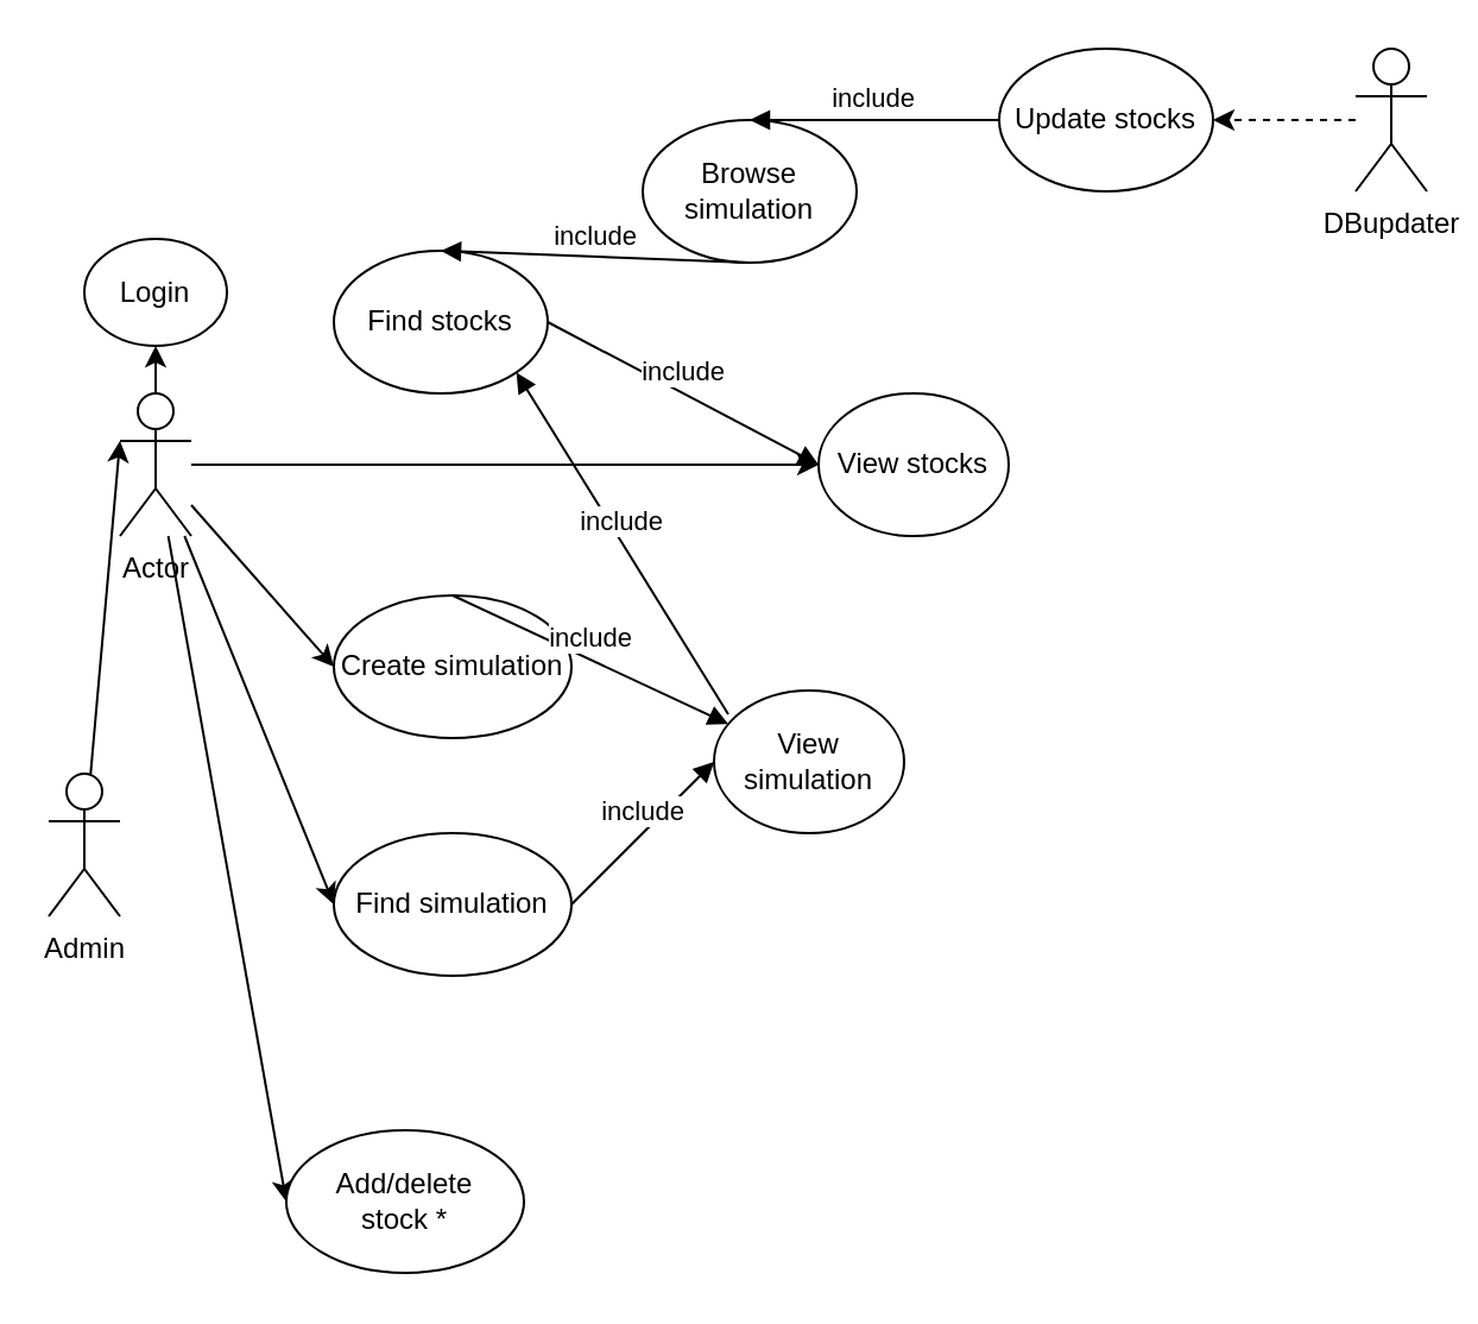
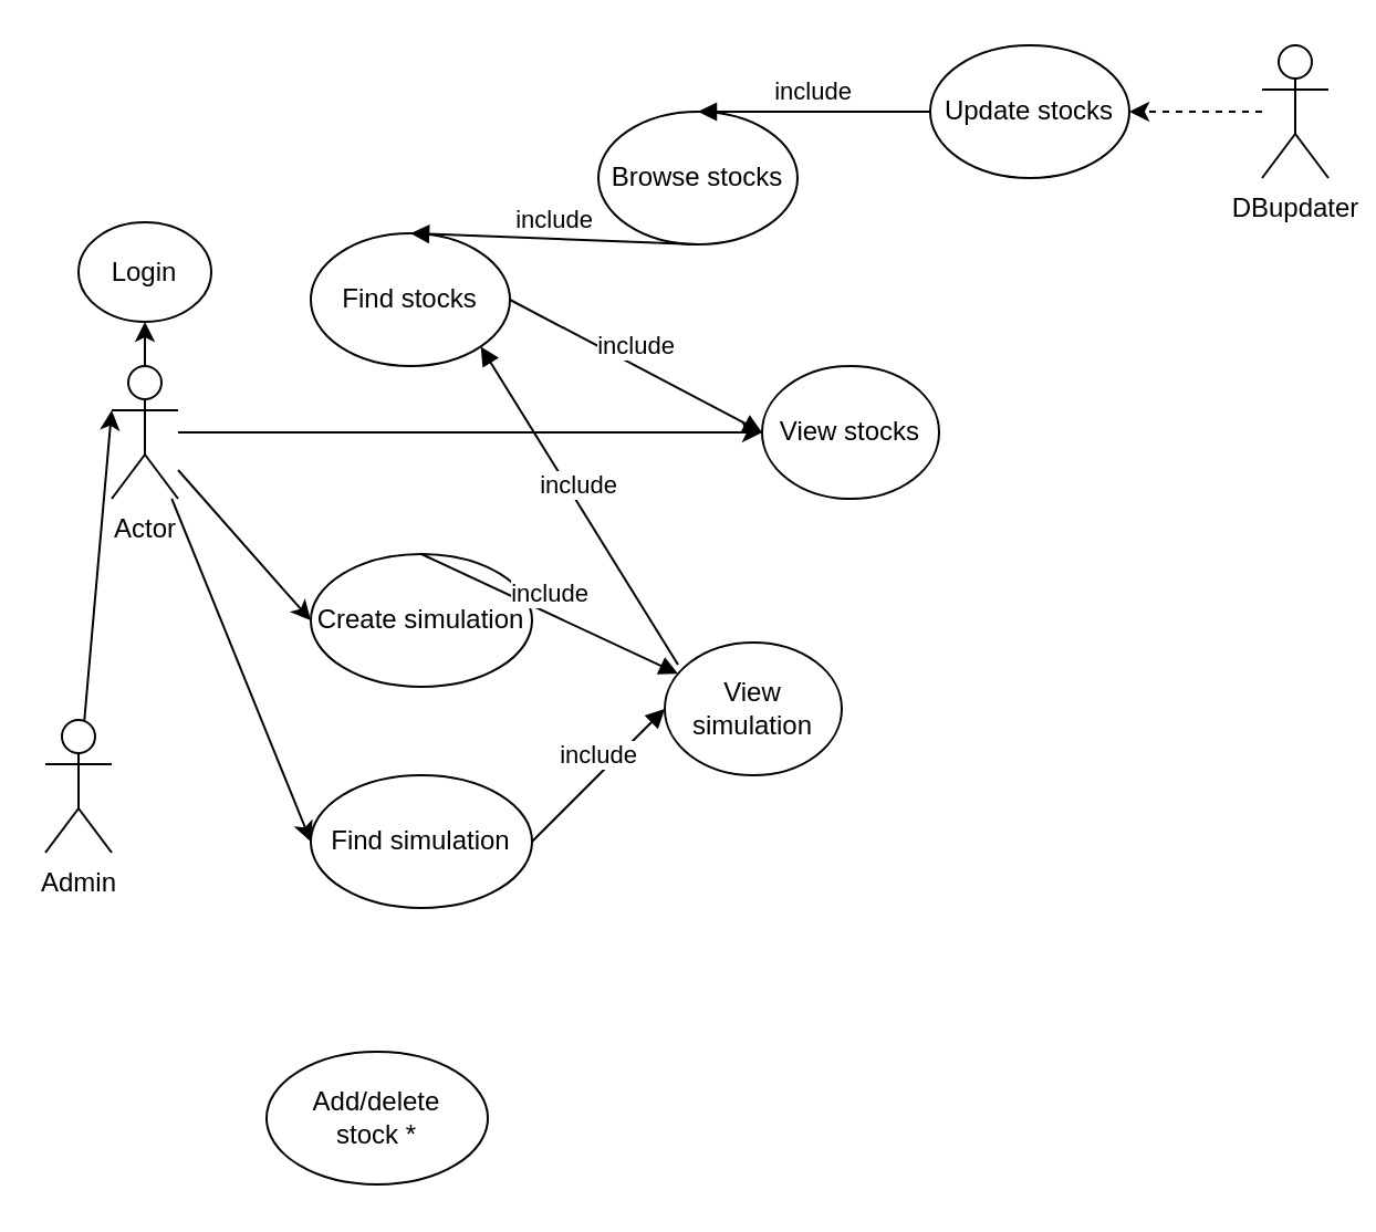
  <mxCell id="0" />
  <mxCell id="1" parent="0" />
  <mxCell id="2" style="rounded=0;orthogonalLoop=1;jettySize=auto;html=1;" edge="1" parent="1" source="7" target="13"><mxGeometry relative="1" as="geometry" /></mxCell>
  <mxCell id="3" style="rounded=0;orthogonalLoop=1;jettySize=auto;html=1;entryX=0;entryY=0.5;entryDx=0;entryDy=0;" edge="1" parent="1" source="7" target="12"><mxGeometry relative="1" as="geometry" /></mxCell>
  <mxCell id="4" style="rounded=0;orthogonalLoop=1;jettySize=auto;html=1;entryX=0;entryY=0.5;entryDx=0;entryDy=0;" edge="1" parent="1" source="7" target="18"><mxGeometry relative="1" as="geometry" /></mxCell>
- <mxCell id="5" style="edgeStyle=none;rounded=0;orthogonalLoop=1;jettySize=auto;html=1;entryX=0;entryY=0.5;entryDx=0;entryDy=0;" edge="1" parent="1" source="7" target="20"><mxGeometry relative="1" as="geometry" /></mxCell>
  <mxCell id="6" style="edgeStyle=none;rounded=0;orthogonalLoop=1;jettySize=auto;html=1;entryX=0.5;entryY=1;entryDx=0;entryDy=0;" edge="1" parent="1" source="7" target="8"><mxGeometry relative="1" as="geometry" /></mxCell>
  <mxCell id="7" value="Actor" style="shape=umlActor;verticalLabelPosition=bottom;verticalAlign=top;html=1;" vertex="1" parent="1"><mxGeometry x="50" y="165" width="30" height="60" as="geometry" /></mxCell>
  <mxCell id="8" value="Login" style="ellipse;whiteSpace=wrap;html=1;" vertex="1" parent="1"><mxGeometry x="35" y="100" width="60" height="45" as="geometry" /></mxCell>
  <mxCell id="9" style="rounded=0;orthogonalLoop=1;jettySize=auto;html=1;entryX=0;entryY=0.333;entryDx=0;entryDy=0;entryPerimeter=0;" edge="1" parent="1" source="10" target="7"><mxGeometry relative="1" as="geometry" /></mxCell>
  <mxCell id="10" value="Admin" style="shape=umlActor;verticalLabelPosition=bottom;verticalAlign=top;html=1;" vertex="1" parent="1"><mxGeometry x="20" y="325" width="30" height="60" as="geometry" /></mxCell>
  <mxCell id="11" value="Find stocks" style="ellipse;whiteSpace=wrap;html=1;" vertex="1" parent="1"><mxGeometry x="140" y="105" width="90" height="60" as="geometry" /></mxCell>
  <mxCell id="12" value="Find simulation" style="ellipse;whiteSpace=wrap;html=1;" vertex="1" parent="1"><mxGeometry x="140" y="350" width="100" height="60" as="geometry" /></mxCell>
  <mxCell id="13" value="View stocks" style="ellipse;whiteSpace=wrap;html=1;" vertex="1" parent="1"><mxGeometry x="344" y="165" width="80" height="60" as="geometry" /></mxCell>
  <mxCell id="14" value="include" style="html=1;verticalAlign=bottom;endArrow=block;exitX=1;exitY=0.5;exitDx=0;exitDy=0;entryX=0;entryY=0.5;entryDx=0;entryDy=0;" edge="1" parent="1" source="11" target="13"><mxGeometry width="80" relative="1" as="geometry"><mxPoint x="300" y="395" as="sourcePoint" /><mxPoint x="380" y="395" as="targetPoint" /></mxGeometry></mxCell>
  <mxCell id="15" value="View simulation" style="ellipse;whiteSpace=wrap;html=1;" vertex="1" parent="1"><mxGeometry x="300" y="290" width="80" height="60" as="geometry" /></mxCell>
  <mxCell id="16" value="include" style="html=1;verticalAlign=bottom;endArrow=block;exitX=1;exitY=0.5;exitDx=0;exitDy=0;entryX=0;entryY=0.5;entryDx=0;entryDy=0;" edge="1" parent="1" source="12" target="15"><mxGeometry width="80" relative="1" as="geometry"><mxPoint x="266" y="385" as="sourcePoint" /><mxPoint x="330" y="345" as="targetPoint" /></mxGeometry></mxCell>
  <mxCell id="17" value="include" style="html=1;verticalAlign=bottom;endArrow=block;exitX=0.075;exitY=0.167;exitDx=0;exitDy=0;entryX=1;entryY=1;entryDx=0;entryDy=0;exitPerimeter=0;" edge="1" parent="1" source="15" target="11"><mxGeometry width="80" relative="1" as="geometry"><mxPoint x="260" y="315" as="sourcePoint" /><mxPoint x="324" y="315" as="targetPoint" /></mxGeometry></mxCell>
  <mxCell id="18" value="Create simulation" style="ellipse;whiteSpace=wrap;html=1;" vertex="1" parent="1"><mxGeometry x="140" y="250" width="100" height="60" as="geometry" /></mxCell>
  <mxCell id="19" value="include" style="html=1;verticalAlign=bottom;endArrow=block;exitX=0.5;exitY=0;exitDx=0;exitDy=0;" edge="1" parent="1" source="18" target="15"><mxGeometry width="80" relative="1" as="geometry"><mxPoint x="523.18" y="463.81" as="sourcePoint" /><mxPoint x="440" y="305.003" as="targetPoint" /></mxGeometry></mxCell>
  <mxCell id="20" value="&lt;div&gt;Add/delete&lt;/div&gt;&lt;div&gt;stock *&lt;br&gt;&lt;/div&gt;" style="ellipse;whiteSpace=wrap;html=1;" vertex="1" parent="1"><mxGeometry x="120" y="475" width="100" height="60" as="geometry" /></mxCell>
  <mxCell id="21" style="edgeStyle=none;rounded=0;orthogonalLoop=1;jettySize=auto;html=1;entryX=1;entryY=0.5;entryDx=0;entryDy=0;dashed=1;" edge="1" parent="1" source="22" target="25"><mxGeometry relative="1" as="geometry" /></mxCell>
  <mxCell id="22" value="&lt;div&gt;DBupdater&lt;/div&gt;" style="shape=umlActor;verticalLabelPosition=bottom;verticalAlign=top;html=1;" vertex="1" parent="1"><mxGeometry x="570" y="20" width="30" height="60" as="geometry" /></mxCell>
- <mxCell id="23" value="Browse simulation" style="ellipse;whiteSpace=wrap;html=1;" vertex="1" parent="1"><mxGeometry x="270" y="50" width="90" height="60" as="geometry" /></mxCell>
+ <mxCell id="23" value="Browse stocks" style="ellipse;whiteSpace=wrap;html=1;" vertex="1" parent="1"><mxGeometry x="270" y="50" width="90" height="60" as="geometry" /></mxCell>
  <mxCell id="24" value="include" style="html=1;verticalAlign=bottom;endArrow=block;exitX=0.5;exitY=1;exitDx=0;exitDy=0;entryX=0.5;entryY=0;entryDx=0;entryDy=0;" edge="1" parent="1" source="23" target="11"><mxGeometry width="80" relative="1" as="geometry"><mxPoint x="280" y="155" as="sourcePoint" /><mxPoint x="344" y="155" as="targetPoint" /></mxGeometry></mxCell>
  <mxCell id="25" value="Update stocks" style="ellipse;whiteSpace=wrap;html=1;" vertex="1" parent="1"><mxGeometry x="420" y="20" width="90" height="60" as="geometry" /></mxCell>
  <mxCell id="26" value="include" style="html=1;verticalAlign=bottom;endArrow=block;exitX=0;exitY=0.5;exitDx=0;exitDy=0;entryX=0.5;entryY=0;entryDx=0;entryDy=0;" edge="1" parent="1" source="25" target="23"><mxGeometry width="80" relative="1" as="geometry"><mxPoint x="280" y="135" as="sourcePoint" /><mxPoint x="344" y="135" as="targetPoint" /></mxGeometry></mxCell>
